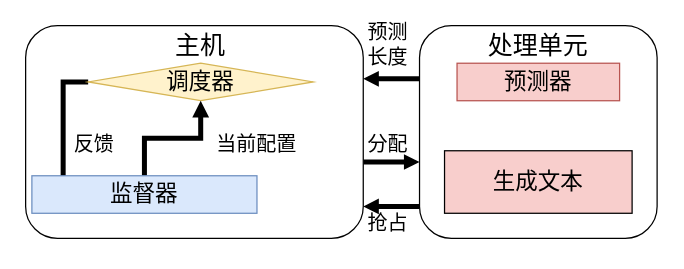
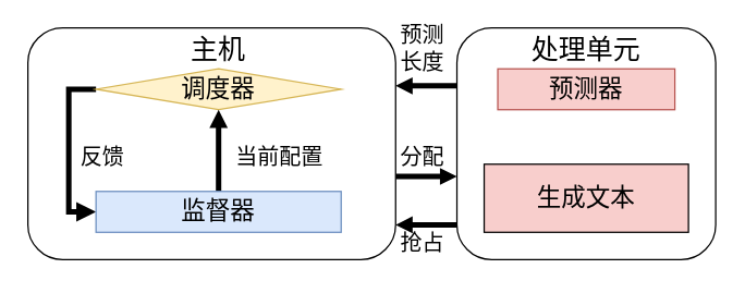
  <mxCell id="0" />
  <mxCell id="1" parent="0" />
  <mxCell id="2" style="edgeStyle=orthogonalEdgeStyle;rounded=0;orthogonalLoop=1;jettySize=auto;html=1;entryX=0;entryY=0.5;entryDx=0;entryDy=0;strokeWidth=4;endSize=2;endArrow=block;endFill=1;" parent="1" edge="1"><mxGeometry relative="1" as="geometry"><mxPoint x="290" y="129" as="sourcePoint" /><mxPoint x="335" y="129" as="targetPoint" /></mxGeometry></mxCell>
  <mxCell id="3" value="" style="rounded=1;whiteSpace=wrap;html=1;" parent="1" vertex="1"><mxGeometry x="20" y="20" width="270" height="170" as="geometry" /></mxCell>
  <mxCell id="4" style="edgeStyle=orthogonalEdgeStyle;rounded=0;orthogonalLoop=1;jettySize=auto;html=1;exitX=0;exitY=0.75;exitDx=0;exitDy=0;entryX=1;entryY=0.75;entryDx=0;entryDy=0;strokeWidth=4;endSize=2;endArrow=block;endFill=1;" parent="1" edge="1"><mxGeometry relative="1" as="geometry"><mxPoint x="335" y="164.5" as="sourcePoint" /><mxPoint x="290" y="164.5" as="targetPoint" /></mxGeometry></mxCell>
  <mxCell id="5" value="" style="rounded=1;whiteSpace=wrap;html=1;" parent="1" vertex="1"><mxGeometry x="335" y="20" width="190" height="170" as="geometry" /></mxCell>
  <mxCell id="6" style="edgeStyle=orthogonalEdgeStyle;rounded=0;orthogonalLoop=1;jettySize=auto;html=1;entryX=0;entryY=0.5;entryDx=0;entryDy=0;strokeWidth=4;endArrow=block;endFill=1;endSize=4;" parent="1" source="7" target="9" edge="1"><mxGeometry relative="1" as="geometry"><Array as="points"><mxPoint x="50" y="65" /><mxPoint x="50" y="155" /></Array></mxGeometry></mxCell>
  <mxCell id="7" value="&lt;font style=&quot;font-size: 18px;&quot;&gt;调度器&lt;/font&gt;" style="rhombus;whiteSpace=wrap;html=1;fillColor=#fff2cc;strokeColor=#d6b656;" parent="1" vertex="1"><mxGeometry x="70" y="50" width="180" height="30" as="geometry" /></mxCell>
  <mxCell id="8" style="edgeStyle=orthogonalEdgeStyle;rounded=0;orthogonalLoop=1;jettySize=auto;html=1;entryX=0.5;entryY=1;entryDx=0;entryDy=0;strokeWidth=4;endSize=3;endArrow=block;endFill=1;" parent="1" source="9" target="7" edge="1"><mxGeometry relative="1" as="geometry" /></mxCell>
- <mxCell id="9" value="&lt;span style=&quot;font-size: 18px;&quot;&gt;监督器&lt;/span&gt;" style="rounded=0;whiteSpace=wrap;html=1;fillColor=#dae8fc;strokeColor=#6c8ebf;" parent="1" vertex="1"><mxGeometry x="25" y="140" width="180" height="30" as="geometry" /></mxCell>
+ <mxCell id="9" value="&lt;span style=&quot;font-size: 18px;&quot;&gt;监督器&lt;/span&gt;" style="rounded=0;whiteSpace=wrap;html=1;fillColor=#dae8fc;strokeColor=#6c8ebf;" parent="1" vertex="1"><mxGeometry x="70" y="140" width="180" height="30" as="geometry" /></mxCell>
  <mxCell id="10" value="&lt;font style=&quot;font-size: 16px;&quot;&gt;当前配置&lt;/font&gt;" style="text;html=1;strokeColor=none;fillColor=none;align=center;verticalAlign=middle;whiteSpace=wrap;rounded=0;" parent="1" vertex="1"><mxGeometry x="170" y="100" width="70" height="30" as="geometry" /></mxCell>
  <mxCell id="11" value="&lt;font style=&quot;font-size: 16px;&quot;&gt;反馈&lt;/font&gt;" style="text;html=1;strokeColor=none;fillColor=none;align=center;verticalAlign=middle;whiteSpace=wrap;rounded=0;" parent="1" vertex="1"><mxGeometry x="40" y="100" width="70" height="30" as="geometry" /></mxCell>
  <mxCell id="12" value="&lt;font style=&quot;font-size: 20px;&quot;&gt;主机&lt;/font&gt;" style="text;html=1;strokeColor=none;fillColor=none;align=center;verticalAlign=middle;whiteSpace=wrap;rounded=0;" parent="1" vertex="1"><mxGeometry x="130" y="20" width="60" height="30" as="geometry" /></mxCell>
  <mxCell id="13" value="&lt;span style=&quot;font-size: 20px;&quot;&gt;处理单元&lt;/span&gt;" style="text;html=1;strokeColor=none;fillColor=none;align=center;verticalAlign=middle;whiteSpace=wrap;rounded=0;" parent="1" vertex="1"><mxGeometry x="385" y="20" width="90" height="30" as="geometry" /></mxCell>
  <mxCell id="14" style="edgeStyle=orthogonalEdgeStyle;rounded=0;orthogonalLoop=1;jettySize=auto;html=1;entryX=1;entryY=0.25;entryDx=0;entryDy=0;exitX=0;exitY=0.25;exitDx=0;exitDy=0;strokeWidth=4;endSize=2;endArrow=block;endFill=1;" parent="1" source="5" target="3" edge="1"><mxGeometry relative="1" as="geometry"><mxPoint x="330" y="63" as="sourcePoint" /></mxGeometry></mxCell>
  <mxCell id="15" value="&lt;font style=&quot;font-size: 18px;&quot;&gt;预测器&lt;/font&gt;" style="rounded=0;whiteSpace=wrap;html=1;fillColor=#f8cecc;strokeColor=#b85450;" parent="1" vertex="1"><mxGeometry x="365" y="50" width="130" height="30" as="geometry" /></mxCell>
  <mxCell id="16" value="&lt;font style=&quot;font-size: 18px;&quot;&gt;生成文本&lt;/font&gt;" style="rounded=0;whiteSpace=wrap;html=1;fillColor=#f8cecc;" parent="1" vertex="1"><mxGeometry x="355" y="120" width="150" height="50" as="geometry" /></mxCell>
  <mxCell id="17" value="&lt;font style=&quot;font-size: 16px;&quot;&gt;抢占&lt;/font&gt;" style="text;html=1;strokeColor=none;fillColor=none;align=center;verticalAlign=middle;whiteSpace=wrap;rounded=0;" parent="1" vertex="1"><mxGeometry x="280" y="163" width="60" height="30" as="geometry" /></mxCell>
  <mxCell id="18" value="&lt;font style=&quot;font-size: 16px;&quot;&gt;分配&lt;/font&gt;" style="text;html=1;strokeColor=none;fillColor=none;align=center;verticalAlign=middle;whiteSpace=wrap;rounded=0;" parent="1" vertex="1"><mxGeometry x="280" y="100" width="60" height="30" as="geometry" /></mxCell>
  <mxCell id="19" value="&lt;font style=&quot;font-size: 16px;&quot;&gt;预测&lt;br&gt;长度&lt;/font&gt;" style="text;html=1;strokeColor=none;fillColor=none;align=center;verticalAlign=middle;whiteSpace=wrap;rounded=0;" parent="1" vertex="1"><mxGeometry x="280" y="20" width="60" height="30" as="geometry" /></mxCell>
